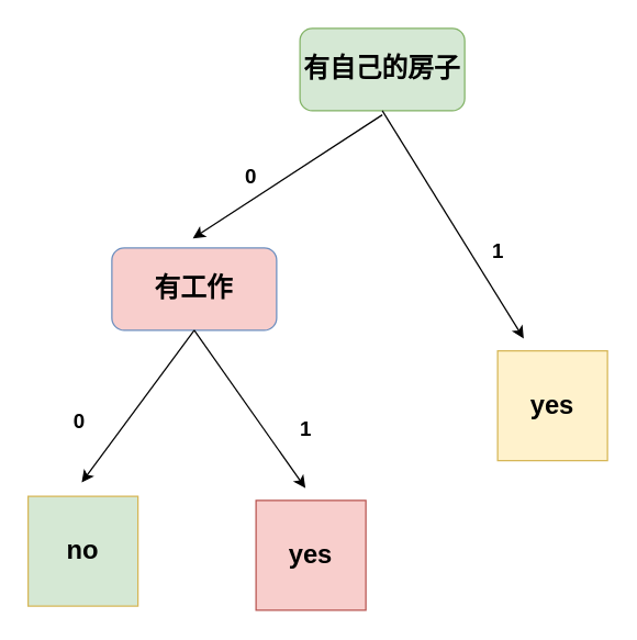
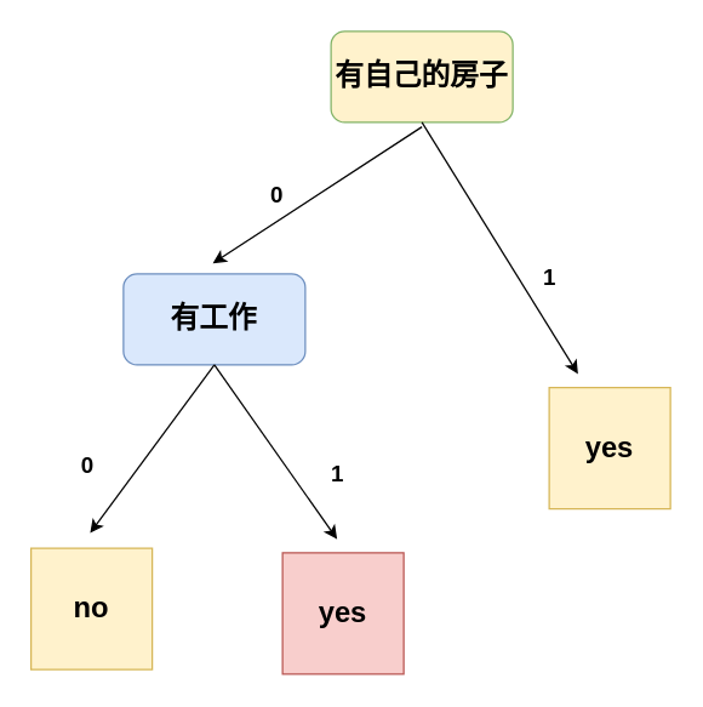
  <mxCell id="0" />
  <mxCell id="1" parent="0" />
- <mxCell id="2" value="&lt;b&gt;&lt;font style=&quot;font-size: 19px;&quot;&gt;有自己的房子&lt;/font&gt;&lt;/b&gt;" style="rounded=1;whiteSpace=wrap;html=1;fillColor=#d5e8d4;strokeColor=#82b366;" vertex="1" parent="1"><mxGeometry x="218" y="20" width="120" height="60" as="geometry" /></mxCell>
+ <mxCell id="2" value="&lt;b&gt;&lt;font style=&quot;font-size: 19px;&quot;&gt;有自己的房子&lt;/font&gt;&lt;/b&gt;" style="rounded=1;whiteSpace=wrap;html=1;fillColor=#fff2cc;strokeColor=#82b366;" vertex="1" parent="1"><mxGeometry x="218" y="20" width="120" height="60" as="geometry" /></mxCell>
  <mxCell id="3" value="" style="endArrow=classic;html=1;rounded=0;exitX=0.5;exitY=1;exitDx=0;exitDy=0;" edge="1" parent="1" source="2"><mxGeometry width="50" height="50" relative="1" as="geometry"><mxPoint x="371" y="275" as="sourcePoint" /><mxPoint x="381" y="246" as="targetPoint" /></mxGeometry></mxCell>
  <mxCell id="4" value="&lt;b&gt;&lt;font style=&quot;font-size: 19px;&quot;&gt;yes&lt;/font&gt;&lt;/b&gt;" style="whiteSpace=wrap;html=1;aspect=fixed;fillColor=#fff2cc;strokeColor=#d6b656;" vertex="1" parent="1"><mxGeometry x="362" y="255" width="80" height="80" as="geometry" /></mxCell>
  <mxCell id="5" value="&lt;b&gt;&lt;font style=&quot;font-size: 15px;&quot;&gt;1&lt;/font&gt;&lt;/b&gt;" style="text;html=1;align=center;verticalAlign=middle;resizable=0;points=[];autosize=1;strokeColor=none;fillColor=none;" vertex="1" parent="1"><mxGeometry x="349" y="167" width="26" height="30" as="geometry" /></mxCell>
  <mxCell id="6" value="" style="endArrow=classic;html=1;rounded=0;" edge="1" parent="1"><mxGeometry width="50" height="50" relative="1" as="geometry"><mxPoint x="278" y="83" as="sourcePoint" /><mxPoint x="140" y="173" as="targetPoint" /></mxGeometry></mxCell>
- <mxCell id="7" value="&lt;b&gt;&lt;font style=&quot;font-size: 19px;&quot;&gt;有工作&lt;/font&gt;&lt;/b&gt;" style="rounded=1;whiteSpace=wrap;html=1;fillColor=#f8cecc;strokeColor=#6c8ebf;" vertex="1" parent="1"><mxGeometry x="81" y="180" width="120" height="60" as="geometry" /></mxCell>
+ <mxCell id="7" value="&lt;b&gt;&lt;font style=&quot;font-size: 19px;&quot;&gt;有工作&lt;/font&gt;&lt;/b&gt;" style="rounded=1;whiteSpace=wrap;html=1;fillColor=#dae8fc;strokeColor=#6c8ebf;" vertex="1" parent="1"><mxGeometry x="81" y="180" width="120" height="60" as="geometry" /></mxCell>
  <mxCell id="8" value="" style="endArrow=classic;html=1;rounded=0;exitX=0.5;exitY=1;exitDx=0;exitDy=0;" edge="1" parent="1" source="7"><mxGeometry width="50" height="50" relative="1" as="geometry"><mxPoint x="371" y="275" as="sourcePoint" /><mxPoint x="59" y="351" as="targetPoint" /></mxGeometry></mxCell>
- <mxCell id="9" value="&lt;b&gt;&lt;font style=&quot;font-size: 19px;&quot;&gt;no&lt;/font&gt;&lt;/b&gt;" style="whiteSpace=wrap;html=1;aspect=fixed;fillColor=#d5e8d4;strokeColor=#d6b656;" vertex="1" parent="1"><mxGeometry x="20" y="361" width="80" height="80" as="geometry" /></mxCell>
+ <mxCell id="9" value="&lt;b&gt;&lt;font style=&quot;font-size: 19px;&quot;&gt;no&lt;/font&gt;&lt;/b&gt;" style="whiteSpace=wrap;html=1;aspect=fixed;fillColor=#fff2cc;strokeColor=#d6b656;" vertex="1" parent="1"><mxGeometry x="20" y="361" width="80" height="80" as="geometry" /></mxCell>
  <mxCell id="10" value="" style="endArrow=classic;html=1;rounded=0;exitX=0.5;exitY=1;exitDx=0;exitDy=0;" edge="1" parent="1" source="7"><mxGeometry width="50" height="50" relative="1" as="geometry"><mxPoint x="371" y="275" as="sourcePoint" /><mxPoint x="222" y="355" as="targetPoint" /></mxGeometry></mxCell>
  <mxCell id="11" value="&lt;b&gt;&lt;font style=&quot;font-size: 19px;&quot;&gt;yes&lt;/font&gt;&lt;/b&gt;" style="whiteSpace=wrap;html=1;aspect=fixed;fillColor=#f8cecc;strokeColor=#b85450;" vertex="1" parent="1"><mxGeometry x="186" y="364" width="80" height="80" as="geometry" /></mxCell>
  <mxCell id="12" value="&lt;b&gt;&lt;font style=&quot;font-size: 15px;&quot;&gt;0&lt;/font&gt;&lt;/b&gt;" style="text;html=1;align=center;verticalAlign=middle;resizable=0;points=[];autosize=1;strokeColor=none;fillColor=none;" vertex="1" parent="1"><mxGeometry x="169" y="112" width="26" height="30" as="geometry" /></mxCell>
  <mxCell id="13" value="&lt;b&gt;&lt;font style=&quot;font-size: 15px;&quot;&gt;0&lt;/font&gt;&lt;/b&gt;" style="text;html=1;align=center;verticalAlign=middle;resizable=0;points=[];autosize=1;strokeColor=none;fillColor=none;" vertex="1" parent="1"><mxGeometry x="44" y="291" width="26" height="30" as="geometry" /></mxCell>
  <mxCell id="14" value="&lt;b&gt;&lt;font style=&quot;font-size: 15px;&quot;&gt;1&lt;/font&gt;&lt;/b&gt;" style="text;html=1;align=center;verticalAlign=middle;resizable=0;points=[];autosize=1;strokeColor=none;fillColor=none;" vertex="1" parent="1"><mxGeometry x="209" y="296" width="26" height="30" as="geometry" /></mxCell>
